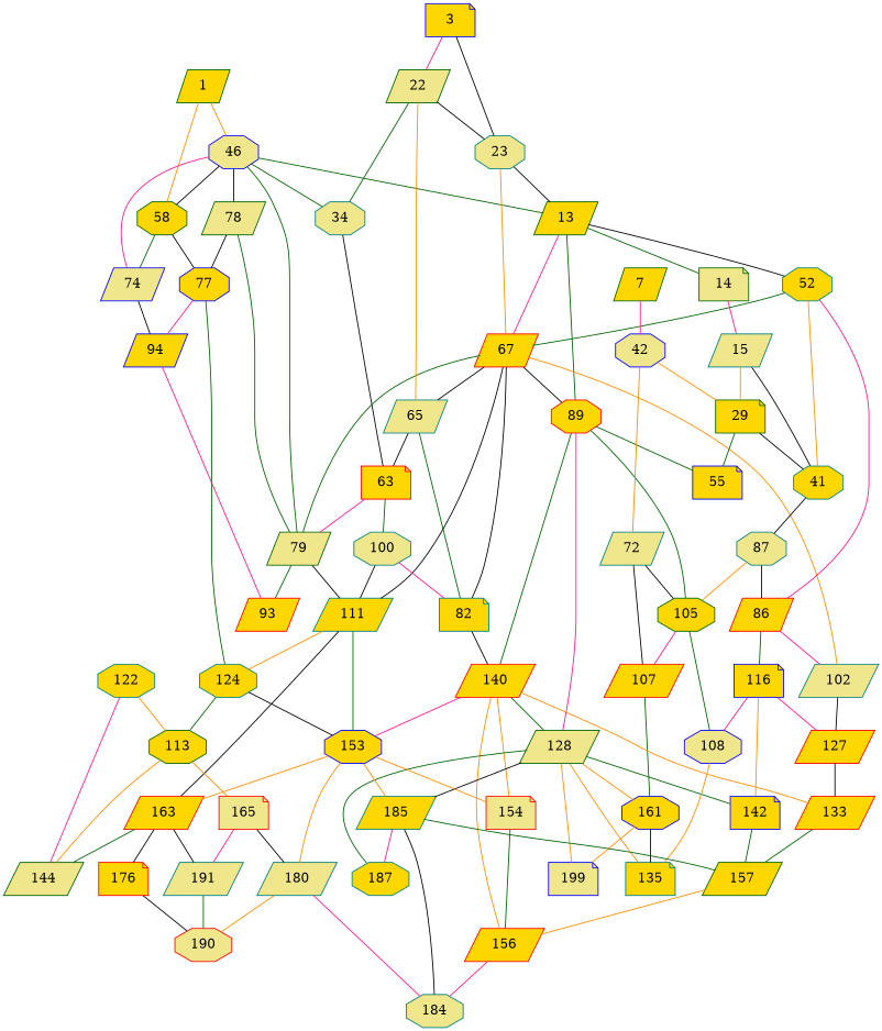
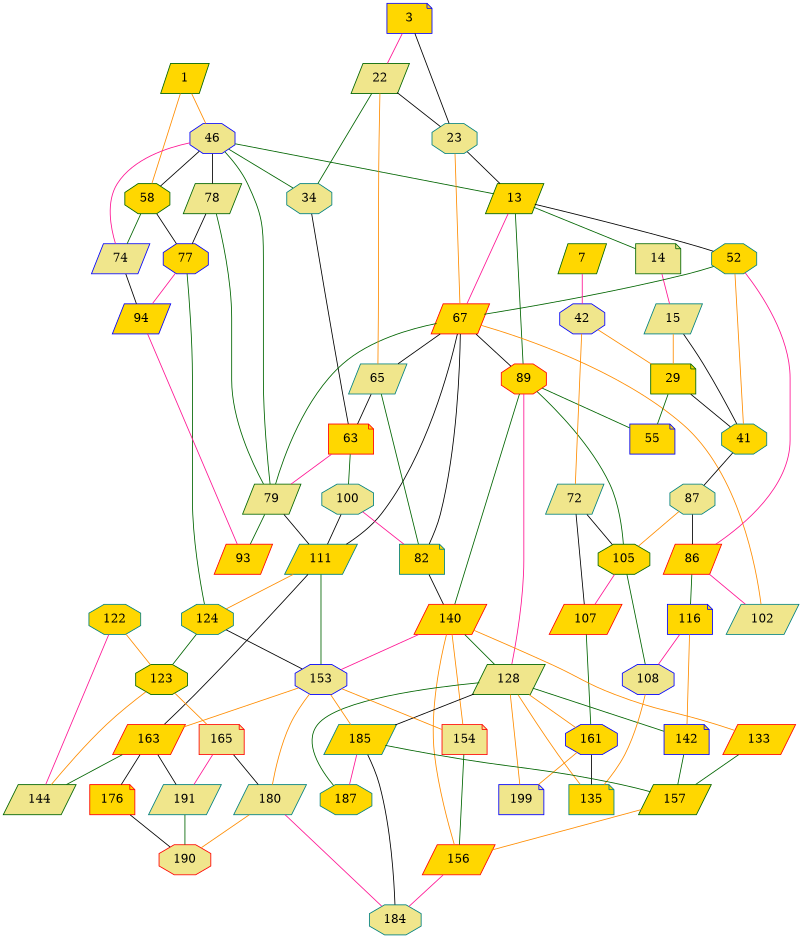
  graph {
    node [color=teal fillcolor=gold shape=parallelogram style=filled]
    edge [color=black]
    1 [color=darkgreen]
    46 [color=blue fillcolor=khaki shape=octagon]
    58 [color=darkgreen shape=octagon]
    13 [color=darkgreen]
    34 [fillcolor=khaki shape=octagon]
    74 [color=blue fillcolor=khaki]
    78 [color=darkgreen fillcolor=khaki]
    79 [color=darkgreen fillcolor=khaki]
    77 [color=blue shape=octagon]
    67 [color=red]
    14 [color=darkgreen fillcolor=khaki shape=note]
    52 [shape=octagon]
    89 [color=red shape=octagon]
    63 [color=red shape=note]
    94 [color=blue]
    111
    93 [color=red]
    124 [shape=octagon]
    3 [color=blue shape=note]
    22 [color=darkgreen fillcolor=khaki]
    23 [fillcolor=khaki shape=octagon]
    65 [fillcolor=khaki]
    82 [shape=note]
    102 [fillcolor=khaki]
    7 [color=darkgreen]
    42 [color=blue fillcolor=khaki shape=octagon]
    29 [color=darkgreen shape=note]
    72 [fillcolor=khaki]
    41 [shape=octagon]
    55 [color=blue shape=note]
    105 [color=darkgreen shape=octagon]
    107 [color=red]
    15 [fillcolor=khaki]
    86 [color=red]
    140 [color=red]
    128 [color=darkgreen fillcolor=khaki]
    87 [fillcolor=khaki shape=octagon]
    116 [color=blue shape=note]
-   127 [color=red]
-   153 [color=blue shape=octagon]
+   153 [color=blue fillcolor=khaki shape=octagon]
    163 [color=red]
    108 [color=blue fillcolor=khaki shape=octagon]
    133 [color=red]
    154 [color=red fillcolor=khaki shape=note]
    156 [color=red]
    161 [color=blue shape=octagon]
    142 [color=blue shape=note]
    135 [shape=note]
    185
    187 [shape=octagon]
    199 [color=blue fillcolor=khaki shape=note]
    100 [fillcolor=khaki shape=octagon]
-   123 [color=darkgreen shape=octagon label=113]
+   123 [color=darkgreen shape=octagon]
    180 [fillcolor=khaki]
    144 [color=darkgreen fillcolor=khaki]
    176 [color=red shape=note]
    191 [fillcolor=khaki]
    165 [color=red fillcolor=khaki shape=note]
    157 [color=darkgreen]
    184 [fillcolor=khaki shape=octagon]
    190 [color=red fillcolor=khaki shape=octagon]
    122 [shape=octagon]
    1 -- 46 [color=darkorange]
    1 -- 58 [color=darkorange]
    46 -- 58
    46 -- 13 [color=darkgreen]
    46 -- 34 [color=darkgreen]
    46 -- 74 [color=deeppink]
    46 -- 78
    46 -- 79 [color=darkgreen]
    58 -- 74 [color=darkgreen]
    58 -- 77
    13 -- 67 [color=deeppink]
    13 -- 14 [color=darkgreen]
    13 -- 52
    13 -- 89 [color=darkgreen]
    34 -- 63
    74 -- 94
    78 -- 79 [color=darkgreen]
    78 -- 77
    79 -- 111
    79 -- 93 [color=darkgreen]
    77 -- 94 [color=deeppink]
    77 -- 124 [color=darkgreen]
    67 -- 79 [color=darkgreen]
    67 -- 89
    67 -- 111
    67 -- 65
    67 -- 82
    67 -- 102 [color=darkorange]
    14 -- 15 [color=deeppink]
    52 -- 67 [color=darkgreen]
    52 -- 41 [color=darkorange]
    52 -- 86 [color=deeppink]
    89 -- 55 [color=darkgreen]
    89 -- 105 [color=darkgreen]
    89 -- 140 [color=darkgreen]
    89 -- 128 [color=deeppink]
    63 -- 79 [color=deeppink]
    63 -- 100 [color=darkgreen]
    94 -- 93 [color=deeppink]
    111 -- 124 [color=darkorange]
    111 -- 153 [color=darkgreen]
    111 -- 163
    124 -- 153
    124 -- 123 [color=darkgreen]
    3 -- 22 [color=deeppink]
    3 -- 23
    22 -- 34 [color=darkgreen]
    22 -- 23
    22 -- 65 [color=darkorange]
    23 -- 13
    23 -- 67 [color=darkorange]
    65 -- 63
    65 -- 82 [color=darkgreen]
    82 -- 140
-   102 -- 127
    7 -- 42 [color=deeppink]
    42 -- 29 [color=darkorange]
    42 -- 72 [color=darkorange]
    29 -- 41
    29 -- 55 [color=darkgreen]
    72 -- 105
    72 -- 107
    41 -- 87
    105 -- 107 [color=deeppink]
    105 -- 108 [color=darkgreen]
    107 -- 161 [color=darkgreen]
    15 -- 29 [color=darkorange]
    15 -- 41
    86 -- 102 [color=deeppink]
    86 -- 116 [color=darkgreen]
    140 -- 128 [color=darkgreen]
    140 -- 153 [color=deeppink]
    140 -- 133 [color=darkorange]
    140 -- 154 [color=darkorange]
    140 -- 156 [color=darkorange]
    128 -- 161 [color=darkorange]
    128 -- 142 [color=darkgreen]
    128 -- 135 [color=darkorange]
    128 -- 185
    128 -- 187 [color=darkgreen]
    128 -- 199 [color=darkorange]
    87 -- 105 [color=darkorange]
    87 -- 86
-   116 -- 127 [color=deeppink]
    116 -- 108 [color=deeppink]
    116 -- 142 [color=darkorange]
-   127 -- 133
    153 -- 163 [color=darkorange]
    153 -- 154 [color=darkorange]
    153 -- 185 [color=darkorange]
    153 -- 180 [color=darkorange]
    163 -- 144 [color=darkgreen]
    163 -- 176
    163 -- 191
    108 -- 135 [color=darkorange]
    133 -- 157 [color=darkgreen]
    154 -- 156 [color=darkgreen]
    156 -- 184 [color=deeppink]
    161 -- 135
    161 -- 199 [color=darkorange]
    142 -- 157 [color=darkgreen]
    185 -- 187 [color=deeppink]
    185 -- 157 [color=darkgreen]
    185 -- 184
    100 -- 111
    100 -- 82 [color=deeppink]
    123 -- 144 [color=darkorange]
    123 -- 165 [color=darkorange]
    180 -- 184 [color=deeppink]
    180 -- 190 [color=darkorange]
    176 -- 190
    191 -- 190 [color=darkgreen]
    165 -- 180
    165 -- 191 [color=deeppink]
    157 -- 156 [color=darkorange]
    122 -- 123 [color=darkorange]
    122 -- 144 [color=deeppink]
  }
